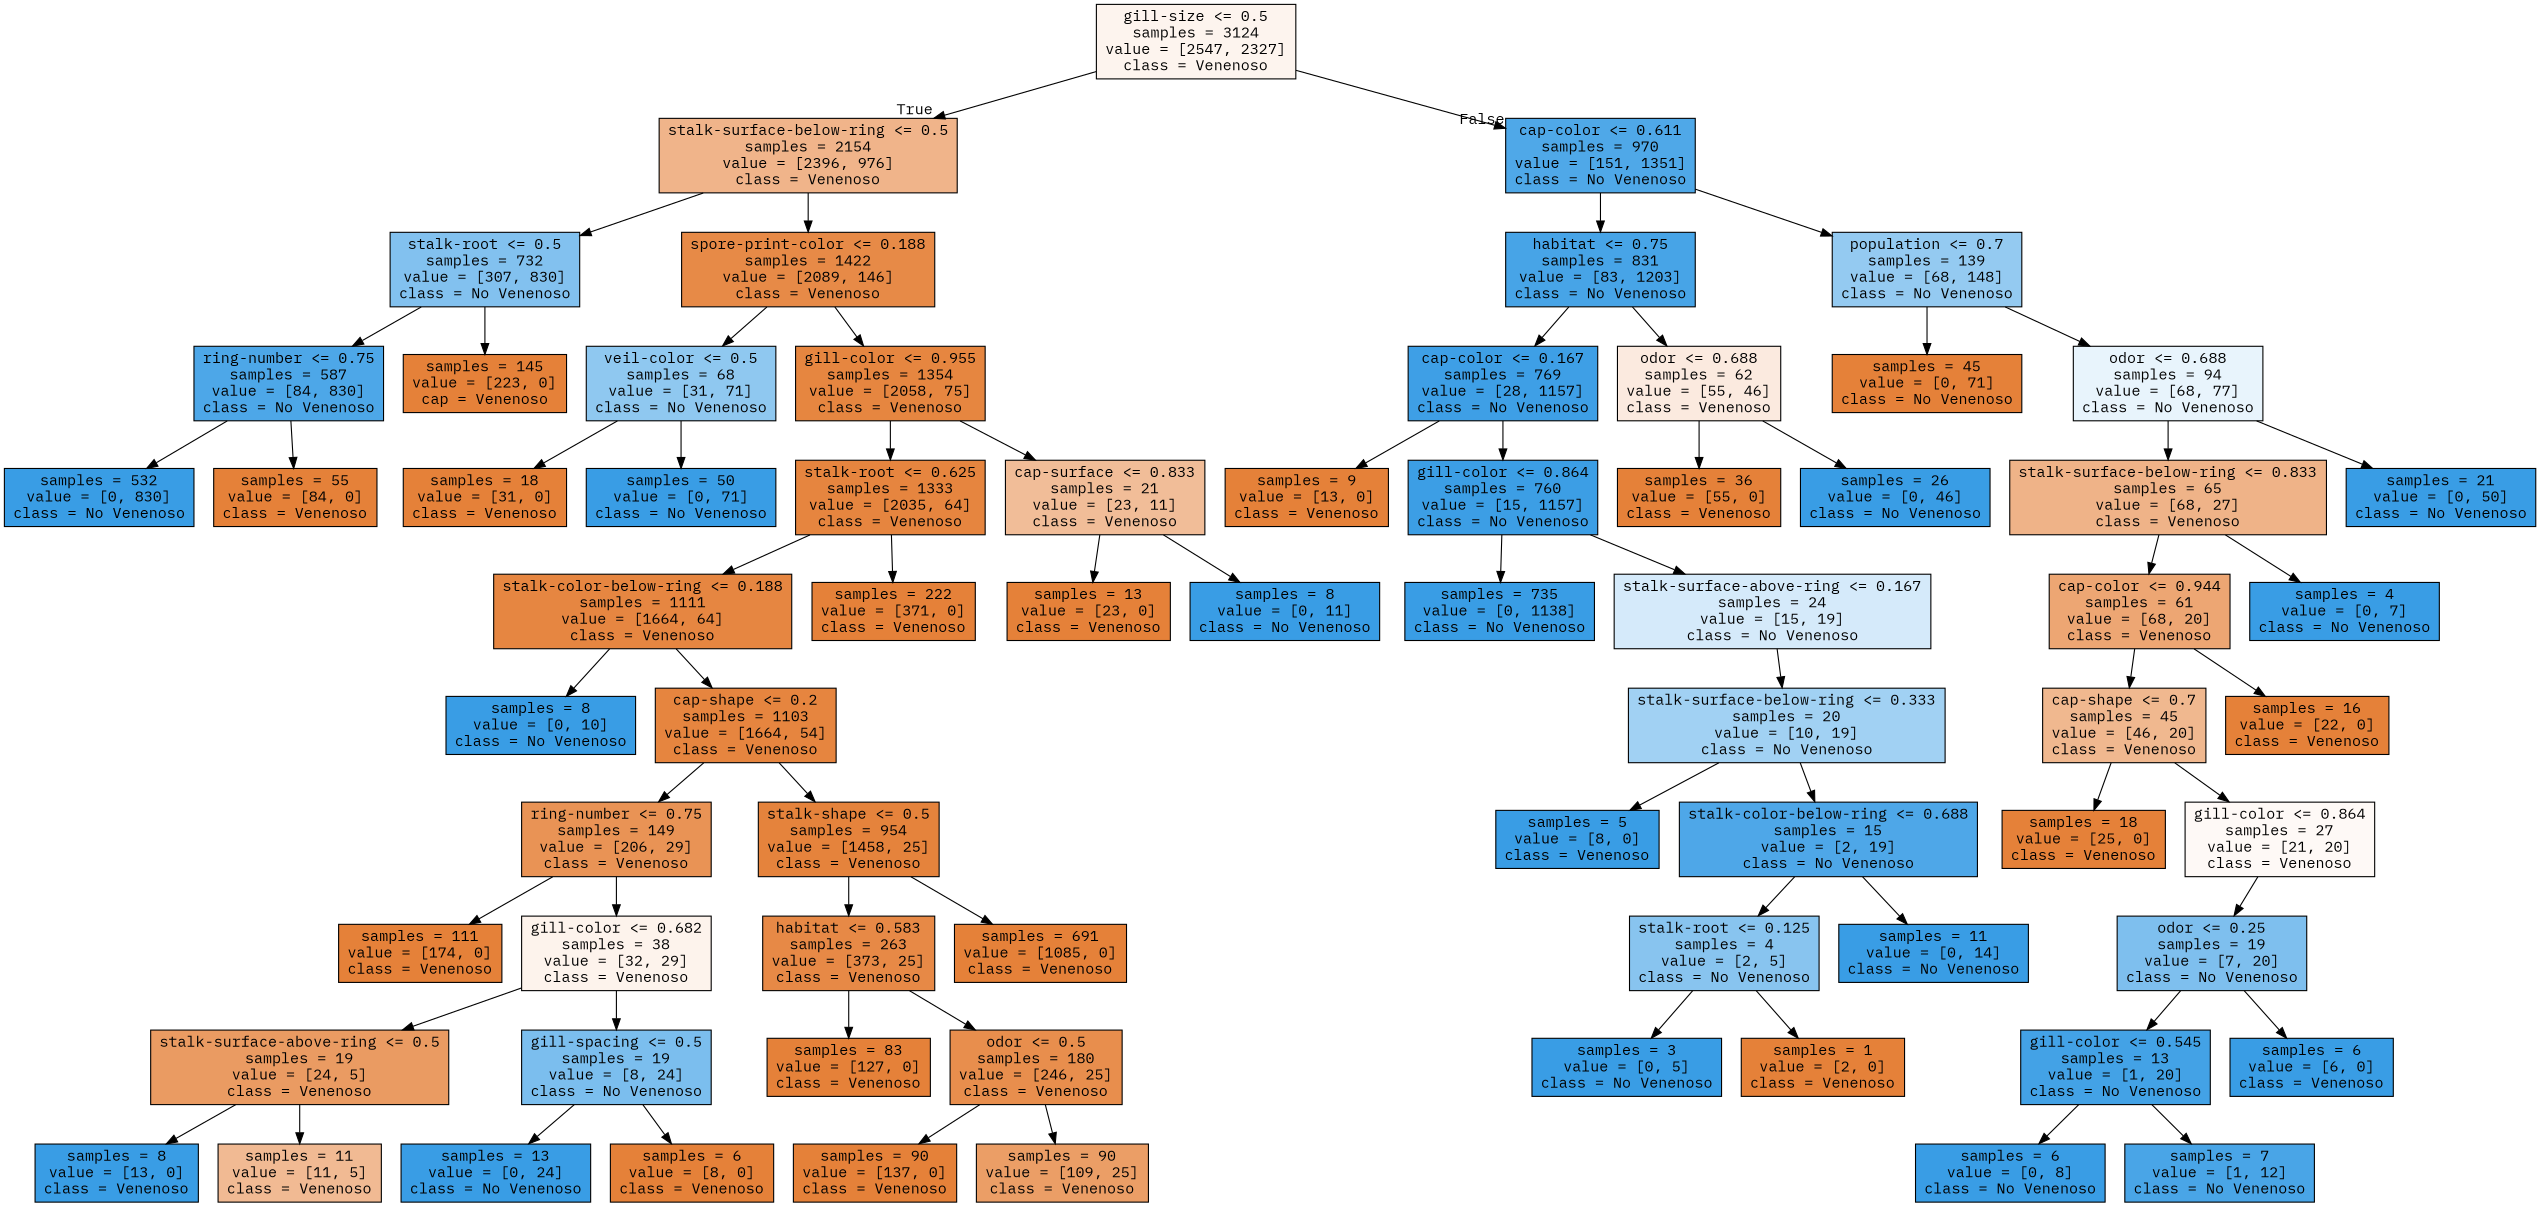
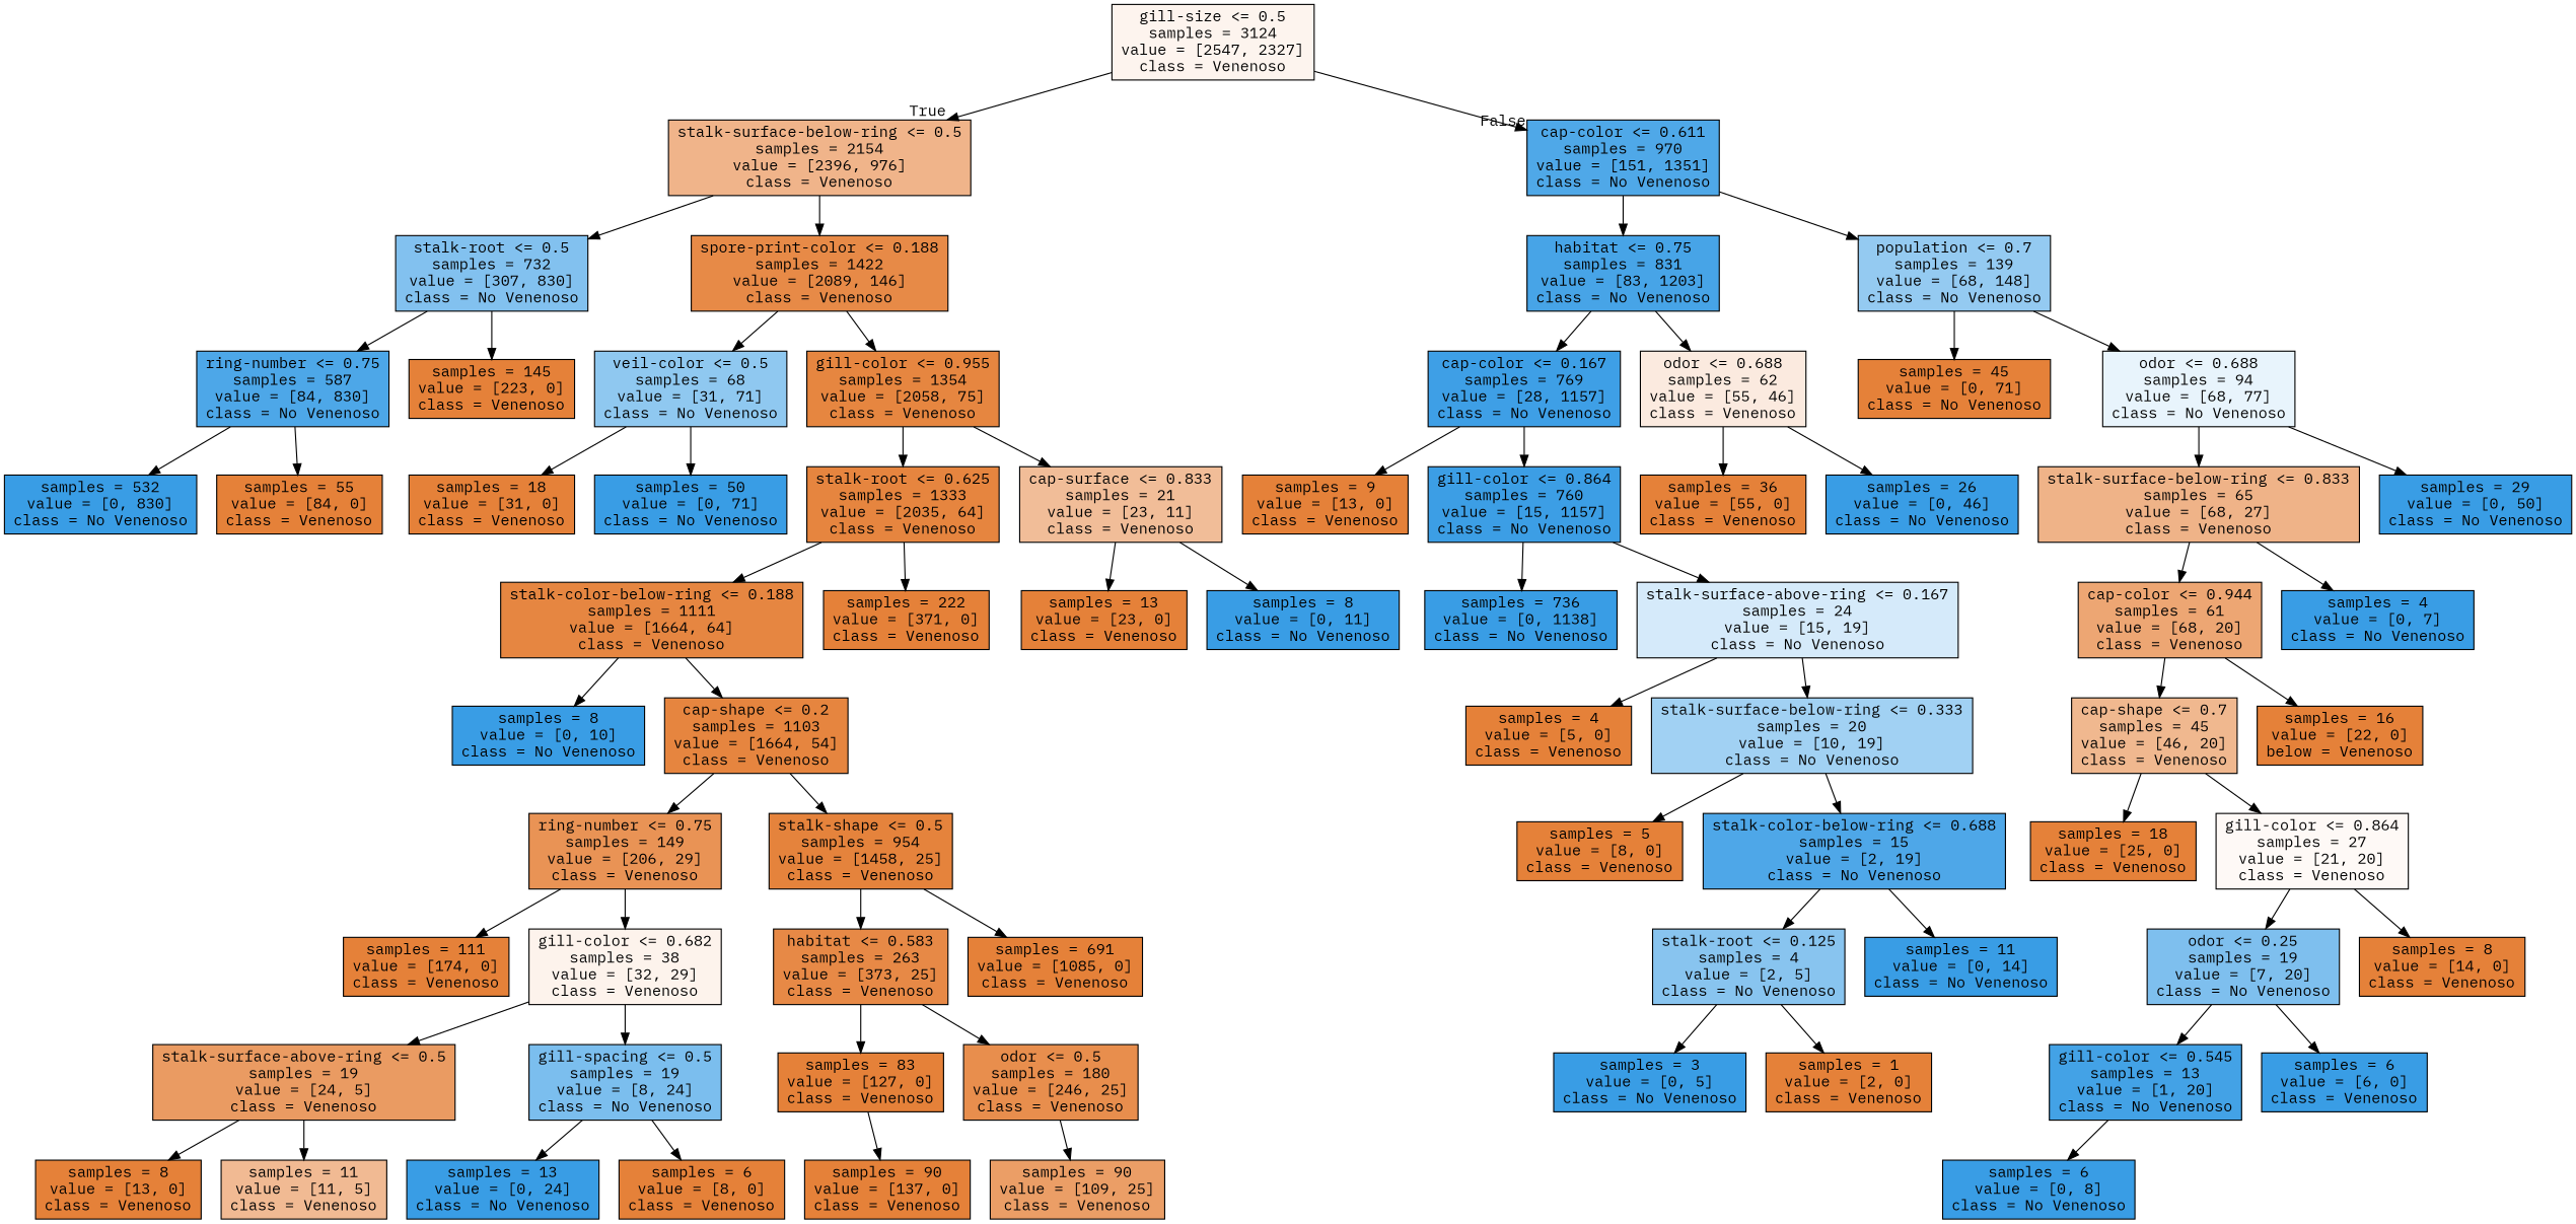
  digraph {
    fontname="IBM Plex Mono"
    node [color=black fillcolor="#e58139" fontname="IBM Plex Mono" shape=box style=filled]
    edge [fontname="IBM Plex Mono"]
    n1 [fillcolor="#fdf4ee" label="gill-size <= 0.5\nsamples = 3124\nvalue = [2547, 2327]\nclass = Venenoso"]
    n2 [fillcolor="#f0b48a" label="stalk-surface-below-ring <= 0.5\nsamples = 2154\nvalue = [2396, 976]\nclass = Venenoso"]
    n3 [fillcolor="#4fa8e8" label="cap-color <= 0.611\nsamples = 970\nvalue = [151, 1351]\nclass = No Venenoso"]
    n4 [fillcolor="#82c1ef" label="stalk-root <= 0.5\nsamples = 732\nvalue = [307, 830]\nclass = No Venenoso"]
    n5 [fillcolor="#e78a47" label="spore-print-color <= 0.188\nsamples = 1422\nvalue = [2089, 146]\nclass = Venenoso"]
    n6 [fillcolor="#47a4e7" label="habitat <= 0.75\nsamples = 831\nvalue = [83, 1203]\nclass = No Venenoso"]
    n7 [fillcolor="#94caf1" label="population <= 0.7\nsamples = 139\nvalue = [68, 148]\nclass = No Venenoso"]
    n8 [fillcolor="#4da7e8" label="ring-number <= 0.75\nsamples = 587\nvalue = [84, 830]\nclass = No Venenoso"]
-   n9 [label="samples = 145\nvalue = [223, 0]\ncap = Venenoso"]
+   n9 [label="samples = 145\nvalue = [223, 0]\nclass = Venenoso"]
    n10 [fillcolor="#8fc8f0" label="veil-color <= 0.5\nsamples = 68\nvalue = [31, 71]\nclass = No Venenoso"]
    n11 [fillcolor="#e68640" label="gill-color <= 0.955\nsamples = 1354\nvalue = [2058, 75]\nclass = Venenoso"]
    n12 [fillcolor="#399de5" label="samples = 532\nvalue = [0, 830]\nclass = No Venenoso"]
    n13 [label="samples = 55\nvalue = [84, 0]\nclass = Venenoso"]
    n14 [label="samples = 18\nvalue = [31, 0]\nclass = Venenoso"]
    n15 [fillcolor="#399de5" label="samples = 50\nvalue = [0, 71]\nclass = No Venenoso"]
    n16 [fillcolor="#e6853f" label="stalk-root <= 0.625\nsamples = 1333\nvalue = [2035, 64]\nclass = Venenoso"]
    n17 [fillcolor="#f1bd98" label="cap-surface <= 0.833\nsamples = 21\nvalue = [23, 11]\nclass = Venenoso"]
    n18 [fillcolor="#e68641" label="stalk-color-below-ring <= 0.188\nsamples = 1111\nvalue = [1664, 64]\nclass = Venenoso"]
    n19 [label="samples = 222\nvalue = [371, 0]\nclass = Venenoso"]
    n20 [label="samples = 13\nvalue = [23, 0]\nclass = Venenoso"]
    n21 [fillcolor="#399de5" label="samples = 8\nvalue = [0, 11]\nclass = No Venenoso"]
    n22 [fillcolor="#399de5" label="samples = 8\nvalue = [0, 10]\nclass = No Venenoso"]
    n23 [fillcolor="#e6853f" label="cap-shape <= 0.2\nsamples = 1103\nvalue = [1664, 54]\nclass = Venenoso"]
    n24 [fillcolor="#e99355" label="ring-number <= 0.75\nsamples = 149\nvalue = [206, 29]\nclass = Venenoso"]
    n25 [fillcolor="#e5833c" label="stalk-shape <= 0.5\nsamples = 954\nvalue = [1458, 25]\nclass = Venenoso"]
    n26 [label="samples = 111\nvalue = [174, 0]\nclass = Venenoso"]
    n27 [fillcolor="#fdf3ec" label="gill-color <= 0.682\nsamples = 38\nvalue = [32, 29]\nclass = Venenoso"]
    n28 [fillcolor="#e78946" label="habitat <= 0.583\nsamples = 263\nvalue = [373, 25]\nclass = Venenoso"]
    n29 [label="samples = 691\nvalue = [1085, 0]\nclass = Venenoso"]
    n30 [fillcolor="#ea9b62" label="stalk-surface-above-ring <= 0.5\nsamples = 19\nvalue = [24, 5]\nclass = Venenoso"]
    n31 [fillcolor="#7bbeee" label="gill-spacing <= 0.5\nsamples = 19\nvalue = [8, 24]\nclass = No Venenoso"]
-   n32 [fillcolor="#399de5" label="samples = 8\nvalue = [13, 0]\nclass = Venenoso"]
+   n32 [label="samples = 8\nvalue = [13, 0]\nclass = Venenoso"]
    n33 [fillcolor="#f1ba93" label="samples = 11\nvalue = [11, 5]\nclass = Venenoso"]
    n34 [fillcolor="#399de5" label="samples = 13\nvalue = [0, 24]\nclass = No Venenoso"]
    n35 [label="samples = 6\nvalue = [8, 0]\nclass = Venenoso"]
    n36 [fillcolor="#e88e4d" label="odor <= 0.5\nsamples = 180\nvalue = [246, 25]\nclass = Venenoso"]
    n37 [label="samples = 83\nvalue = [127, 0]\nclass = Venenoso"]
    n38 [label="samples = 90\nvalue = [137, 0]\nclass = Venenoso"]
    n39 [fillcolor="#eb9e66" label="samples = 90\nvalue = [109, 25]\nclass = Venenoso"]
    n40 [fillcolor="#3e9fe6" label="cap-color <= 0.167\nsamples = 769\nvalue = [28, 1157]\nclass = No Venenoso"]
    n41 [fillcolor="#fbeadf" label="odor <= 0.688\nsamples = 62\nvalue = [55, 46]\nclass = Venenoso"]
    n42 [label="samples = 45\nvalue = [0, 71]\nclass = No Venenoso"]
    n43 [fillcolor="#e8f4fc" label="odor <= 0.688\nsamples = 94\nvalue = [68, 77]\nclass = No Venenoso"]
    n44 [label="samples = 9\nvalue = [13, 0]\nclass = Venenoso"]
    n45 [fillcolor="#3c9ee5" label="gill-color <= 0.864\nsamples = 760\nvalue = [15, 1157]\nclass = No Venenoso"]
    n46 [label="samples = 36\nvalue = [55, 0]\nclass = Venenoso"]
    n47 [fillcolor="#399de5" label="samples = 26\nvalue = [0, 46]\nclass = No Venenoso"]
-   n48 [fillcolor="#399de5" label="samples = 735\nvalue = [0, 1138]\nclass = No Venenoso"]
+   n48 [fillcolor="#399de5" label="samples = 736\nvalue = [0, 1138]\nclass = No Venenoso"]
    n49 [fillcolor="#d5eafa" label="stalk-surface-above-ring <= 0.167\nsamples = 24\nvalue = [15, 19]\nclass = No Venenoso"]
+   n50 [label="samples = 4\nvalue = [5, 0]\nclass = Venenoso"]
    n51 [fillcolor="#a1d1f3" label="stalk-surface-below-ring <= 0.333\nsamples = 20\nvalue = [10, 19]\nclass = No Venenoso"]
-   n52 [fillcolor="#399de5" label="samples = 5\nvalue = [8, 0]\nclass = Venenoso"]
+   n52 [label="samples = 5\nvalue = [8, 0]\nclass = Venenoso"]
    n53 [fillcolor="#4ea7e8" label="stalk-color-below-ring <= 0.688\nsamples = 15\nvalue = [2, 19]\nclass = No Venenoso"]
    n54 [fillcolor="#88c4ef" label="stalk-root <= 0.125\nsamples = 4\nvalue = [2, 5]\nclass = No Venenoso"]
    n55 [fillcolor="#399de5" label="samples = 11\nvalue = [0, 14]\nclass = No Venenoso"]
    n56 [fillcolor="#399de5" label="samples = 3\nvalue = [0, 5]\nclass = No Venenoso"]
    n57 [label="samples = 1\nvalue = [2, 0]\nclass = Venenoso"]
    n58 [fillcolor="#efb388" label="stalk-surface-below-ring <= 0.833\nsamples = 65\nvalue = [68, 27]\nclass = Venenoso"]
-   n59 [fillcolor="#399de5" label="samples = 21\nvalue = [0, 50]\nclass = No Venenoso"]
+   n59 [fillcolor="#399de5" label="samples = 29\nvalue = [0, 50]\nclass = No Venenoso"]
    n60 [fillcolor="#eda673" label="cap-color <= 0.944\nsamples = 61\nvalue = [68, 20]\nclass = Venenoso"]
    n61 [fillcolor="#399de5" label="samples = 4\nvalue = [0, 7]\nclass = No Venenoso"]
    n62 [fillcolor="#f0b88f" label="cap-shape <= 0.7\nsamples = 45\nvalue = [46, 20]\nclass = Venenoso"]
-   n63 [label="samples = 16\nvalue = [22, 0]\nclass = Venenoso"]
+   n63 [label="samples = 16\nvalue = [22, 0]\nbelow = Venenoso"]
    n64 [label="samples = 18\nvalue = [25, 0]\nclass = Venenoso"]
    n65 [fillcolor="#fef9f6" label="gill-color <= 0.864\nsamples = 27\nvalue = [21, 20]\nclass = Venenoso"]
    n66 [fillcolor="#7ebfee" label="odor <= 0.25\nsamples = 19\nvalue = [7, 20]\nclass = No Venenoso"]
+   n67 [label="samples = 8\nvalue = [14, 0]\nclass = Venenoso"]
    n68 [fillcolor="#43a2e6" label="gill-color <= 0.545\nsamples = 13\nvalue = [1, 20]\nclass = No Venenoso"]
    n69 [fillcolor="#399de5" label="samples = 6\nvalue = [6, 0]\nclass = Venenoso"]
    n70 [fillcolor="#399de5" label="samples = 6\nvalue = [0, 8]\nclass = No Venenoso"]
-   n71 [fillcolor="#49a5e7" label="samples = 7\nvalue = [1, 12]\nclass = No Venenoso"]
    n1 -> n2 [headlabel=True labelangle=45 labeldistance=2.5]
    n1 -> n3 [headlabel=False labelangle=-45 labeldistance=2.5]
    n2 -> n4
    n2 -> n5
    n3 -> n6
    n3 -> n7
    n4 -> n8
    n4 -> n9
    n5 -> n10
    n5 -> n11
    n6 -> n40
    n6 -> n41
    n7 -> n42
    n7 -> n43
    n8 -> n12
    n8 -> n13
    n10 -> n14
    n10 -> n15
    n11 -> n16
    n11 -> n17
    n16 -> n18
    n16 -> n19
    n17 -> n20
    n17 -> n21
    n18 -> n22
    n18 -> n23
    n23 -> n24
    n23 -> n25
    n24 -> n26
    n24 -> n27
    n25 -> n28
    n25 -> n29
    n27 -> n30
    n27 -> n31
    n28 -> n36
    n28 -> n37
    n30 -> n32
    n30 -> n33
    n31 -> n34
    n31 -> n35
-   n36 -> n38
+   n37 -> n38
    n36 -> n39
    n40 -> n44
    n40 -> n45
    n41 -> n46
    n41 -> n47
    n43 -> n58
    n43 -> n59
    n45 -> n48
    n45 -> n49
+   n49 -> n50
    n49 -> n51
    n51 -> n52
    n51 -> n53
    n53 -> n54
    n53 -> n55
    n54 -> n56
    n54 -> n57
    n58 -> n60
    n58 -> n61
    n60 -> n62
    n60 -> n63
    n62 -> n64
    n62 -> n65
    n65 -> n66
+   n65 -> n67
    n66 -> n68
    n66 -> n69
    n68 -> n70
-   n68 -> n71
  }
